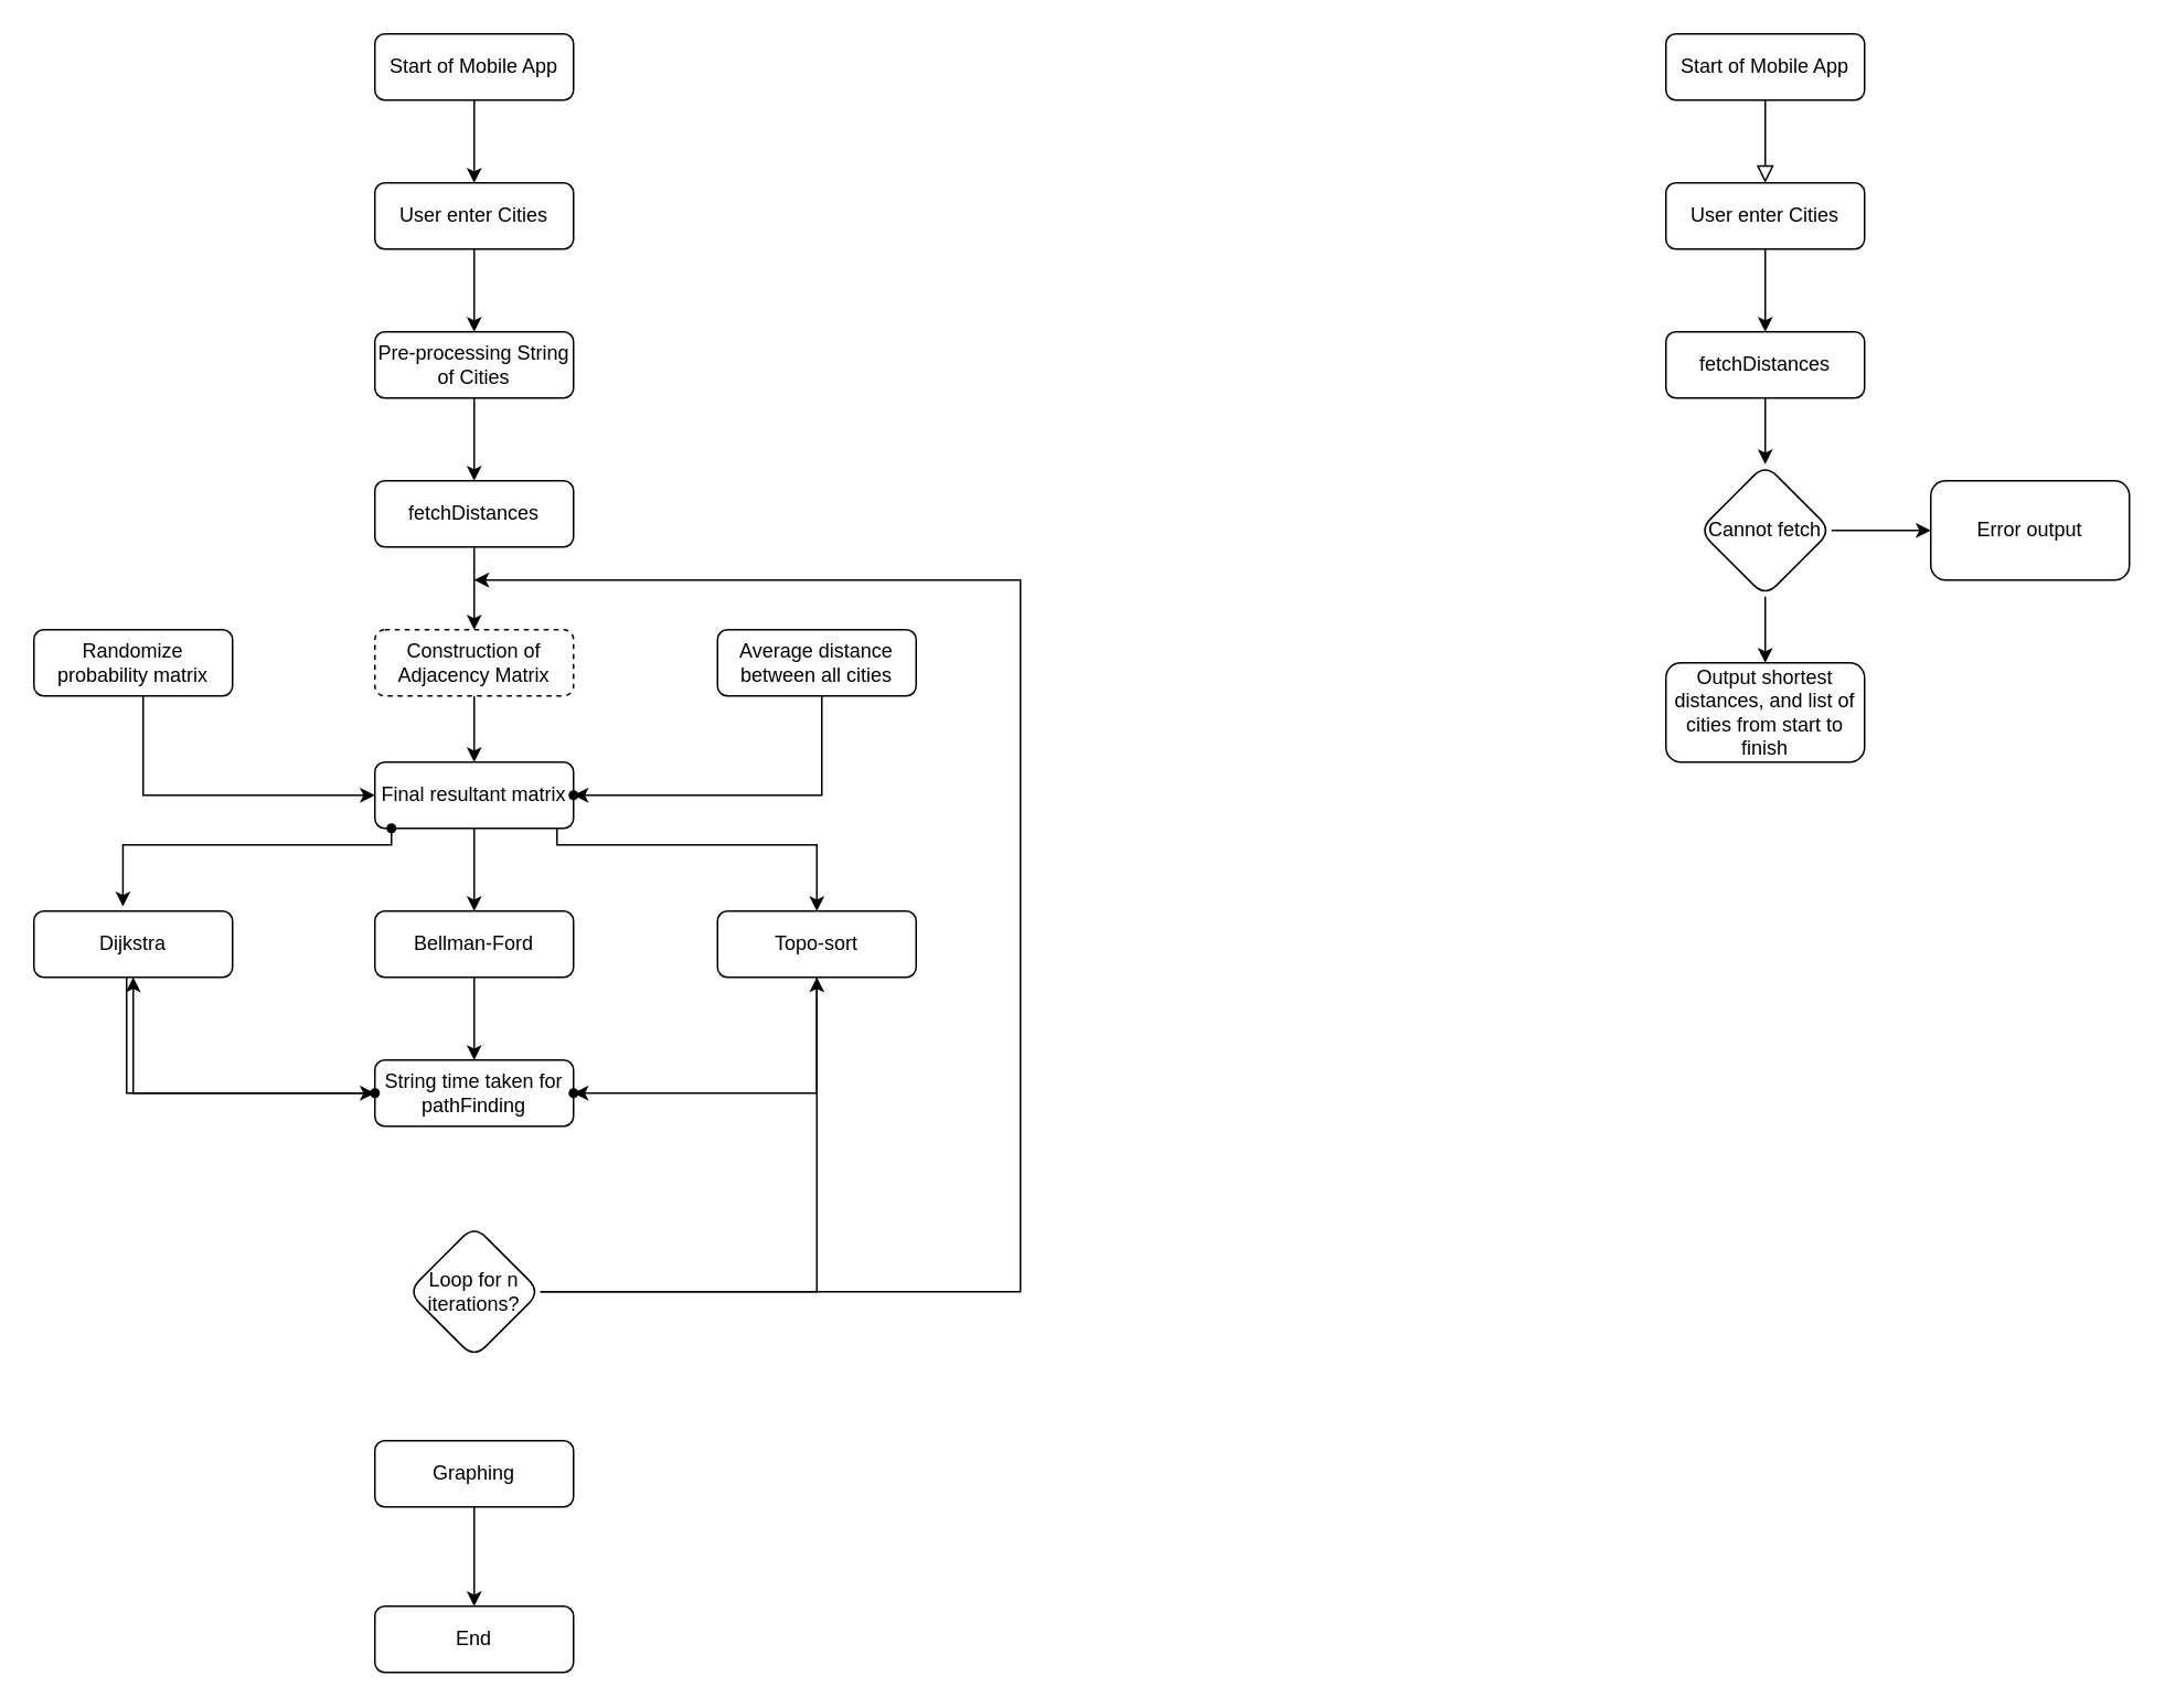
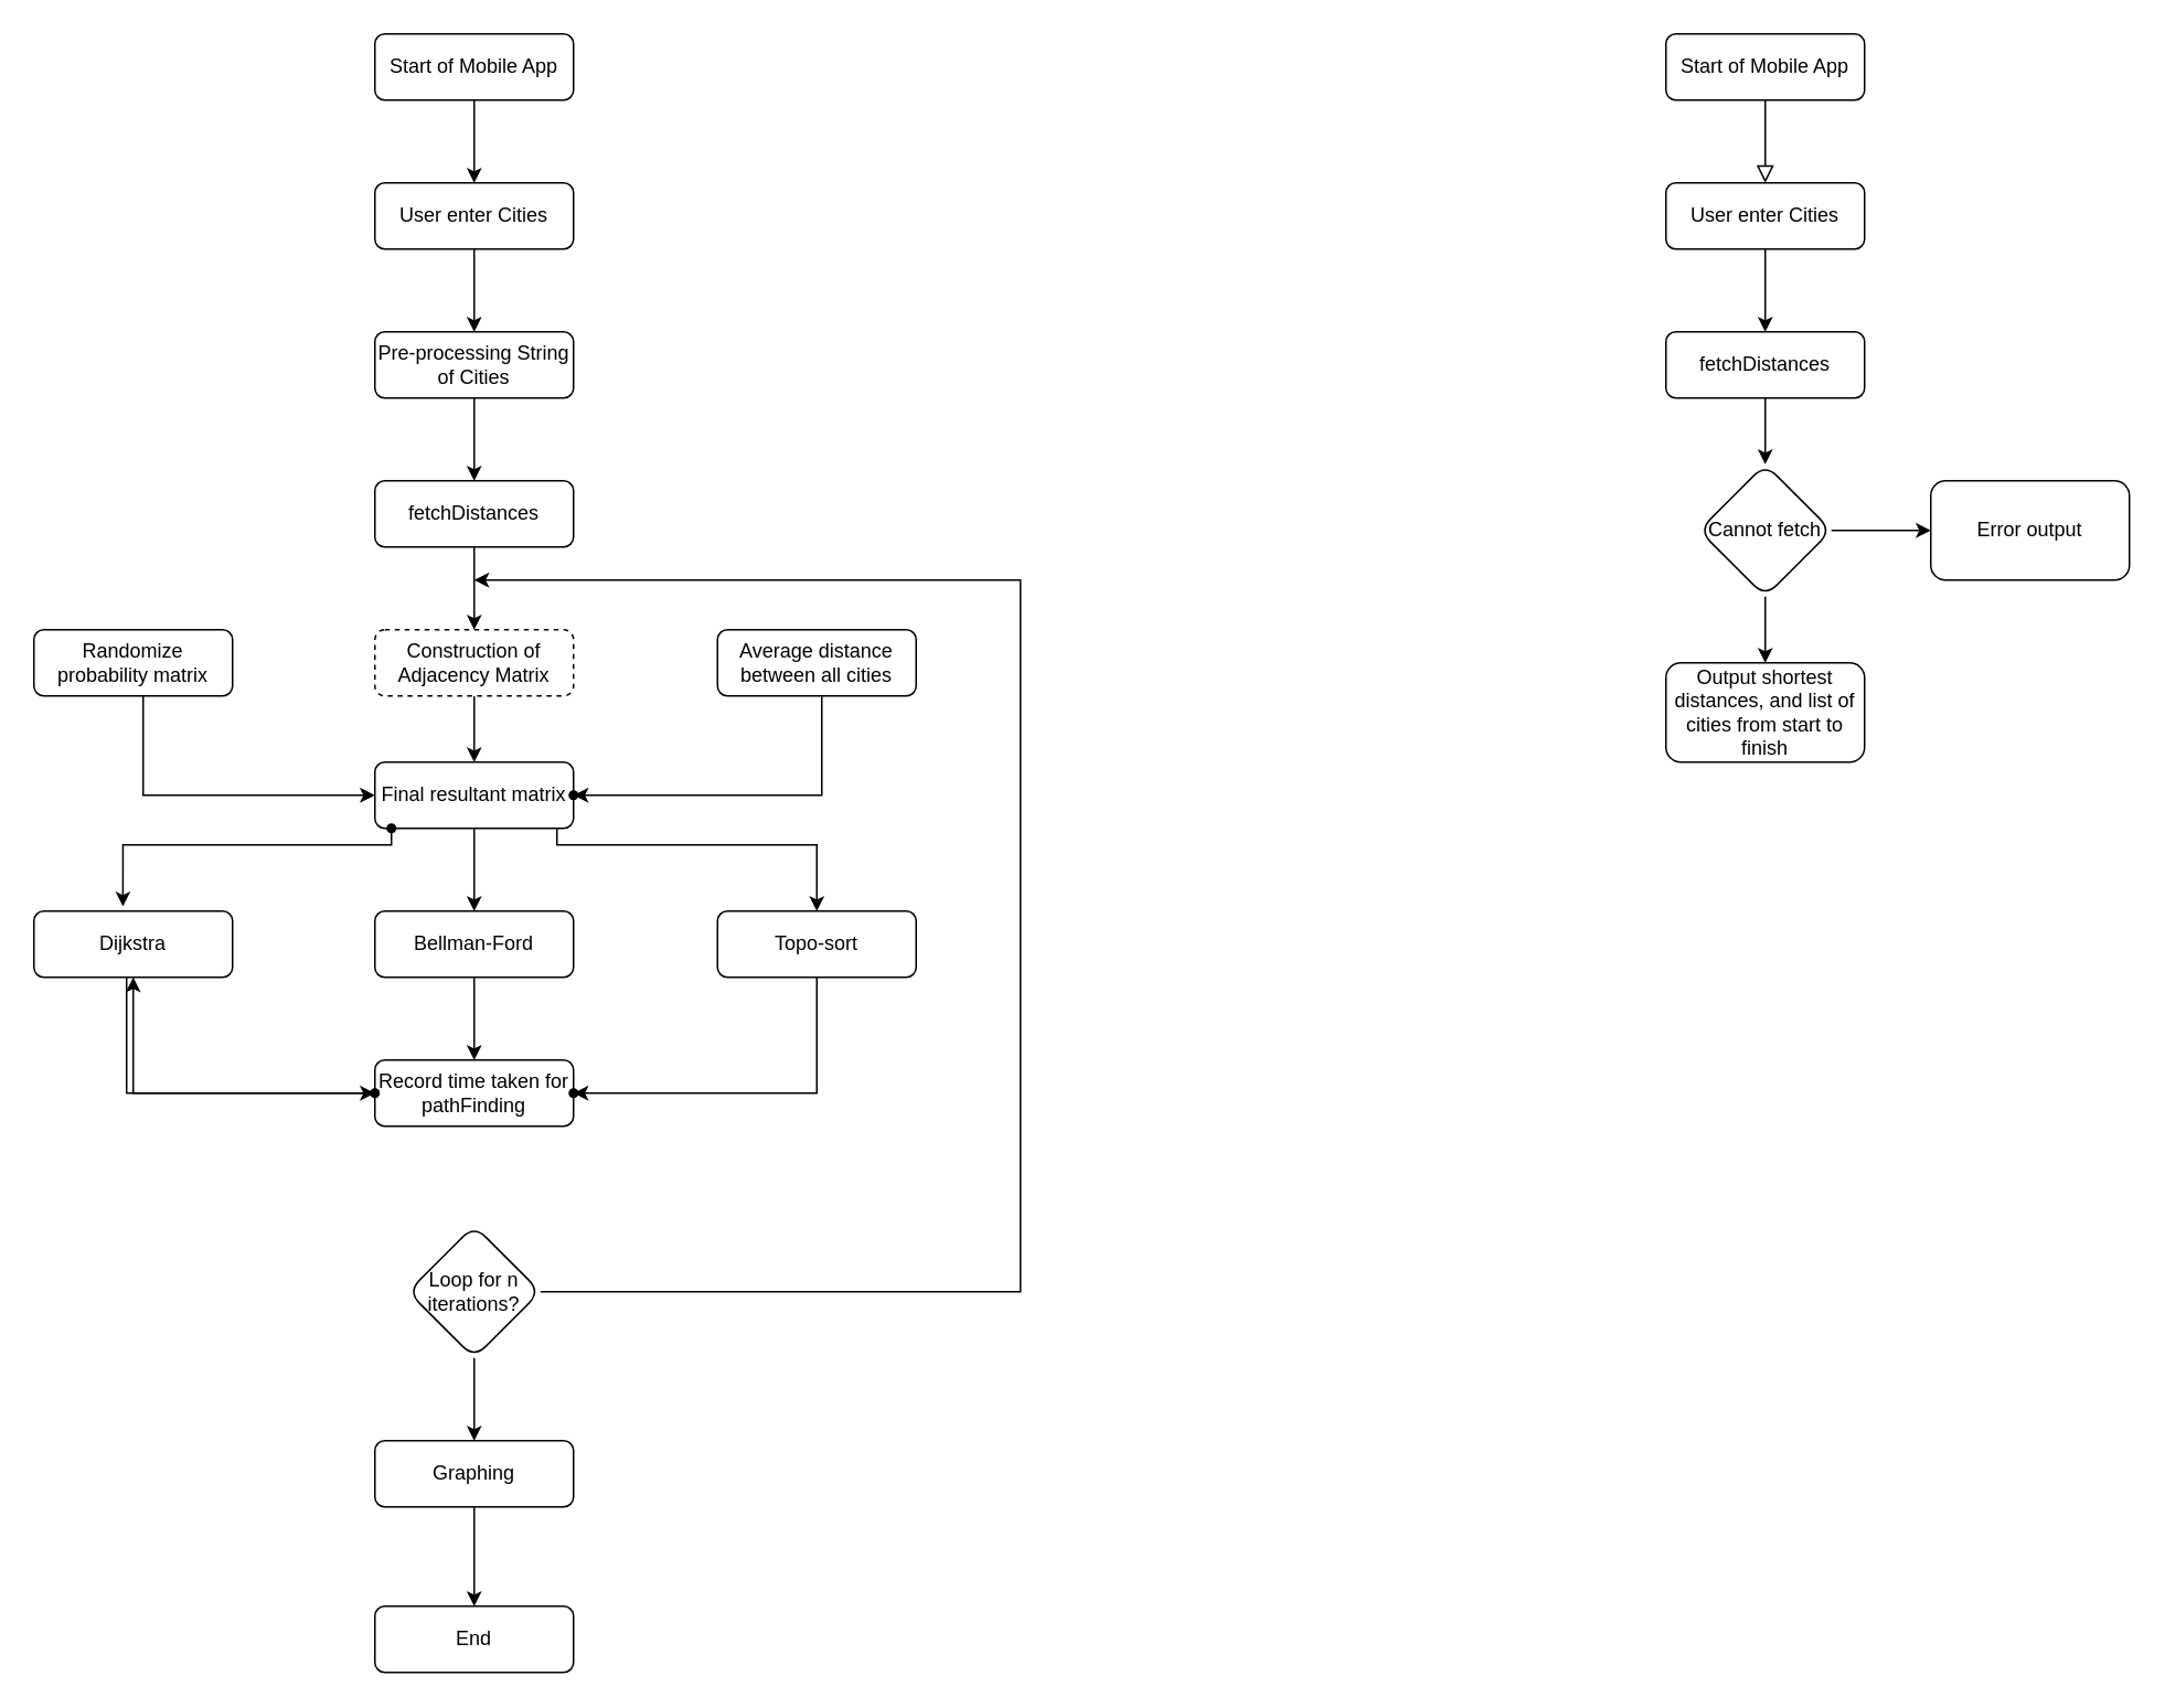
  <mxCell id="0" />
  <mxCell id="1" parent="0" />
  <mxCell id="2" value="" style="rounded=0;html=1;jettySize=auto;orthogonalLoop=1;fontSize=11;endArrow=block;endFill=0;endSize=8;strokeWidth=1;shadow=0;labelBackgroundColor=none;edgeStyle=orthogonalEdgeStyle;" parent="1" source="3" edge="1"><mxGeometry relative="1" as="geometry"><mxPoint x="1066" y="110" as="targetPoint" /></mxGeometry></mxCell>
  <mxCell id="3" value="Start of Mobile App" style="rounded=1;whiteSpace=wrap;html=1;fontSize=12;glass=0;strokeWidth=1;shadow=0;" parent="1" vertex="1"><mxGeometry x="1006" y="20" width="120" height="40" as="geometry" /></mxCell>
  <mxCell id="4" value="" style="edgeStyle=orthogonalEdgeStyle;rounded=0;orthogonalLoop=1;jettySize=auto;html=1;" edge="1" parent="1" source="5" target="7"><mxGeometry relative="1" as="geometry" /></mxCell>
  <mxCell id="5" value="User enter Cities" style="rounded=1;whiteSpace=wrap;html=1;fontSize=12;glass=0;strokeWidth=1;shadow=0;" parent="1" vertex="1"><mxGeometry x="1006" y="110" width="120" height="40" as="geometry" /></mxCell>
  <mxCell id="6" value="" style="edgeStyle=orthogonalEdgeStyle;rounded=0;orthogonalLoop=1;jettySize=auto;html=1;" edge="1" parent="1" source="7" target="10"><mxGeometry relative="1" as="geometry" /></mxCell>
  <mxCell id="7" value="fetchDistances" style="rounded=1;whiteSpace=wrap;html=1;fontSize=12;glass=0;strokeWidth=1;shadow=0;" vertex="1" parent="1"><mxGeometry x="1006" y="200" width="120" height="40" as="geometry" /></mxCell>
  <mxCell id="8" value="" style="edgeStyle=orthogonalEdgeStyle;rounded=0;orthogonalLoop=1;jettySize=auto;html=1;" edge="1" parent="1" source="10" target="11"><mxGeometry relative="1" as="geometry" /></mxCell>
  <mxCell id="9" value="" style="edgeStyle=orthogonalEdgeStyle;rounded=0;orthogonalLoop=1;jettySize=auto;html=1;" edge="1" parent="1" source="10" target="12"><mxGeometry relative="1" as="geometry" /></mxCell>
  <mxCell id="10" value="Cannot fetch" style="rhombus;whiteSpace=wrap;html=1;rounded=1;glass=0;strokeWidth=1;shadow=0;" vertex="1" parent="1"><mxGeometry x="1026" y="280" width="80" height="80" as="geometry" /></mxCell>
  <mxCell id="11" value="Error output" style="whiteSpace=wrap;html=1;rounded=1;glass=0;strokeWidth=1;shadow=0;" vertex="1" parent="1"><mxGeometry x="1166" y="290" width="120" height="60" as="geometry" /></mxCell>
  <mxCell id="12" value="Output shortest distances, and list of cities from start to finish" style="whiteSpace=wrap;html=1;rounded=1;glass=0;strokeWidth=1;shadow=0;" vertex="1" parent="1"><mxGeometry x="1006" y="400" width="120" height="60" as="geometry" /></mxCell>
  <mxCell id="13" value="" style="edgeStyle=orthogonalEdgeStyle;rounded=0;orthogonalLoop=1;jettySize=auto;html=1;" edge="1" parent="1" source="14" target="16"><mxGeometry relative="1" as="geometry" /></mxCell>
  <mxCell id="14" value="Start of Mobile App" style="rounded=1;whiteSpace=wrap;html=1;fontSize=12;glass=0;strokeWidth=1;shadow=0;" vertex="1" parent="1"><mxGeometry x="226" y="20" width="120" height="40" as="geometry" /></mxCell>
  <mxCell id="15" value="" style="edgeStyle=orthogonalEdgeStyle;rounded=0;orthogonalLoop=1;jettySize=auto;html=1;" edge="1" parent="1" source="16" target="18"><mxGeometry relative="1" as="geometry" /></mxCell>
  <mxCell id="16" value="User enter Cities" style="rounded=1;whiteSpace=wrap;html=1;fontSize=12;glass=0;strokeWidth=1;shadow=0;" vertex="1" parent="1"><mxGeometry x="226" y="110" width="120" height="40" as="geometry" /></mxCell>
  <mxCell id="17" value="" style="edgeStyle=orthogonalEdgeStyle;rounded=0;orthogonalLoop=1;jettySize=auto;html=1;" edge="1" parent="1" source="18" target="20"><mxGeometry relative="1" as="geometry" /></mxCell>
  <mxCell id="18" value="Pre-processing String of Cities" style="rounded=1;whiteSpace=wrap;html=1;fontSize=12;glass=0;strokeWidth=1;shadow=0;" vertex="1" parent="1"><mxGeometry x="226" y="200" width="120" height="40" as="geometry" /></mxCell>
  <mxCell id="19" value="" style="edgeStyle=orthogonalEdgeStyle;rounded=0;orthogonalLoop=1;jettySize=auto;html=1;" edge="1" parent="1" source="20" target="22"><mxGeometry relative="1" as="geometry" /></mxCell>
  <mxCell id="20" value="fetchDistances" style="rounded=1;whiteSpace=wrap;html=1;fontSize=12;glass=0;strokeWidth=1;shadow=0;" vertex="1" parent="1"><mxGeometry x="226" y="290" width="120" height="40" as="geometry" /></mxCell>
  <mxCell id="21" value="" style="edgeStyle=orthogonalEdgeStyle;rounded=0;orthogonalLoop=1;jettySize=auto;html=1;" edge="1" parent="1" source="22" target="24"><mxGeometry relative="1" as="geometry" /></mxCell>
  <mxCell id="22" value="Construction of Adjacency Matrix" style="rounded=1;whiteSpace=wrap;html=1;fontSize=12;glass=0;strokeWidth=1;shadow=0;dashed=1;" vertex="1" parent="1"><mxGeometry x="226" y="380" width="120" height="40" as="geometry" /></mxCell>
  <mxCell id="23" value="" style="edgeStyle=orthogonalEdgeStyle;rounded=0;orthogonalLoop=1;jettySize=auto;html=1;" edge="1" parent="1" source="24" target="33"><mxGeometry relative="1" as="geometry" /></mxCell>
  <mxCell id="24" value="Final resultant matrix" style="rounded=1;whiteSpace=wrap;html=1;fontSize=12;glass=0;strokeWidth=1;shadow=0;" vertex="1" parent="1"><mxGeometry x="226" y="460" width="120" height="40" as="geometry" /></mxCell>
  <mxCell id="25" value="" style="edgeStyle=orthogonalEdgeStyle;rounded=0;orthogonalLoop=1;jettySize=auto;html=1;entryX=0;entryY=0.5;entryDx=0;entryDy=0;" edge="1" parent="1" source="26" target="24"><mxGeometry relative="1" as="geometry"><mxPoint x="80" y="490" as="targetPoint" /><Array as="points"><mxPoint x="86" y="480" /></Array></mxGeometry></mxCell>
  <mxCell id="26" value="Randomize probability matrix" style="rounded=1;whiteSpace=wrap;html=1;fontSize=12;glass=0;strokeWidth=1;shadow=0;" vertex="1" parent="1"><mxGeometry x="20" y="380" width="120" height="40" as="geometry" /></mxCell>
  <mxCell id="27" value="" style="edgeStyle=orthogonalEdgeStyle;rounded=0;orthogonalLoop=1;jettySize=auto;html=1;" edge="1" parent="1" source="28" target="29"><mxGeometry relative="1" as="geometry"><Array as="points"><mxPoint x="496" y="480" /><mxPoint x="346" y="480" /></Array></mxGeometry></mxCell>
  <mxCell id="28" value="Average distance between all cities" style="rounded=1;whiteSpace=wrap;html=1;fontSize=12;glass=0;strokeWidth=1;shadow=0;" vertex="1" parent="1"><mxGeometry x="433" y="380" width="120" height="40" as="geometry" /></mxCell>
  <mxCell id="29" value="" style="shape=waypoint;sketch=0;size=6;pointerEvents=1;points=[];fillColor=default;resizable=0;rotatable=0;perimeter=centerPerimeter;snapToPoint=1;rounded=1;glass=0;strokeWidth=1;shadow=0;" vertex="1" parent="1"><mxGeometry x="336" y="470" width="20" height="20" as="geometry" /></mxCell>
  <mxCell id="30" value="" style="edgeStyle=orthogonalEdgeStyle;rounded=0;orthogonalLoop=1;jettySize=auto;html=1;" edge="1" parent="1" source="31" target="41"><mxGeometry relative="1" as="geometry"><Array as="points"><mxPoint x="76" y="660" /></Array></mxGeometry></mxCell>
  <mxCell id="31" value="Dijkstra" style="rounded=1;whiteSpace=wrap;html=1;fontSize=12;glass=0;strokeWidth=1;shadow=0;" vertex="1" parent="1"><mxGeometry x="20" y="550" width="120" height="40" as="geometry" /></mxCell>
  <mxCell id="32" value="" style="edgeStyle=orthogonalEdgeStyle;rounded=0;orthogonalLoop=1;jettySize=auto;html=1;" edge="1" parent="1" source="33" target="40"><mxGeometry relative="1" as="geometry" /></mxCell>
  <mxCell id="33" value="Bellman-Ford" style="rounded=1;whiteSpace=wrap;html=1;fontSize=12;glass=0;strokeWidth=1;shadow=0;" vertex="1" parent="1"><mxGeometry x="226" y="550" width="120" height="40" as="geometry" /></mxCell>
  <mxCell id="34" value="" style="edgeStyle=orthogonalEdgeStyle;rounded=0;orthogonalLoop=1;jettySize=auto;html=1;" edge="1" parent="1" source="35" target="42"><mxGeometry relative="1" as="geometry"><Array as="points"><mxPoint x="493" y="660" /></Array></mxGeometry></mxCell>
  <mxCell id="35" value="Topo-sort" style="rounded=1;whiteSpace=wrap;html=1;fontSize=12;glass=0;strokeWidth=1;shadow=0;" vertex="1" parent="1"><mxGeometry x="433" y="550" width="120" height="40" as="geometry" /></mxCell>
  <mxCell id="36" value="" style="shape=waypoint;sketch=0;size=6;pointerEvents=1;points=[];fillColor=default;resizable=0;rotatable=0;perimeter=centerPerimeter;snapToPoint=1;rounded=1;glass=0;strokeWidth=1;shadow=0;" vertex="1" parent="1"><mxGeometry x="226" y="490" width="20" height="20" as="geometry" /></mxCell>
  <mxCell id="37" value="" style="edgeStyle=orthogonalEdgeStyle;rounded=0;orthogonalLoop=1;jettySize=auto;html=1;exitX=1.115;exitY=0.62;exitDx=0;exitDy=0;exitPerimeter=0;entryX=0.448;entryY=-0.069;entryDx=0;entryDy=0;entryPerimeter=0;" edge="1" parent="1" source="36" target="31"><mxGeometry relative="1" as="geometry"><mxPoint x="296" y="510" as="sourcePoint" /><mxPoint x="296" y="560" as="targetPoint" /><Array as="points"><mxPoint x="236" y="510" /><mxPoint x="74" y="510" /></Array></mxGeometry></mxCell>
  <mxCell id="38" value="" style="edgeStyle=orthogonalEdgeStyle;rounded=0;orthogonalLoop=1;jettySize=auto;html=1;entryX=0.5;entryY=0;entryDx=0;entryDy=0;" edge="1" parent="1" target="35"><mxGeometry relative="1" as="geometry"><mxPoint x="336" y="500" as="sourcePoint" /><mxPoint x="336" y="550" as="targetPoint" /><Array as="points"><mxPoint x="336" y="510" /><mxPoint x="493" y="510" /></Array></mxGeometry></mxCell>
  <mxCell id="39" value="" style="edgeStyle=orthogonalEdgeStyle;rounded=0;orthogonalLoop=1;jettySize=auto;html=1;" edge="1" parent="1" source="40" target="31"><mxGeometry relative="1" as="geometry" /></mxCell>
- <mxCell id="40" value="String time taken for pathFinding" style="rounded=1;whiteSpace=wrap;html=1;fontSize=12;glass=0;strokeWidth=1;shadow=0;" vertex="1" parent="1"><mxGeometry x="226" y="640" width="120" height="40" as="geometry" /></mxCell>
+ <mxCell id="40" value="Record time taken for pathFinding" style="rounded=1;whiteSpace=wrap;html=1;fontSize=12;glass=0;strokeWidth=1;shadow=0;" vertex="1" parent="1"><mxGeometry x="226" y="640" width="120" height="40" as="geometry" /></mxCell>
  <mxCell id="41" value="" style="shape=waypoint;sketch=0;size=6;pointerEvents=1;points=[];fillColor=default;resizable=0;rotatable=0;perimeter=centerPerimeter;snapToPoint=1;rounded=1;glass=0;strokeWidth=1;shadow=0;" vertex="1" parent="1"><mxGeometry x="216" y="650" width="20" height="20" as="geometry" /></mxCell>
  <mxCell id="42" value="" style="shape=waypoint;sketch=0;size=6;pointerEvents=1;points=[];fillColor=default;resizable=0;rotatable=0;perimeter=centerPerimeter;snapToPoint=1;rounded=1;glass=0;strokeWidth=1;shadow=0;" vertex="1" parent="1"><mxGeometry x="336" y="650" width="20" height="20" as="geometry" /></mxCell>
  <mxCell id="43" value="" style="edgeStyle=orthogonalEdgeStyle;rounded=0;orthogonalLoop=1;jettySize=auto;html=1;" edge="1" parent="1" source="45"><mxGeometry relative="1" as="geometry"><mxPoint x="286" y="350" as="targetPoint" /><Array as="points"><mxPoint x="616" y="780" /><mxPoint x="616" y="350" /><mxPoint x="286" y="350" /></Array></mxGeometry></mxCell>
- <mxCell id="44" value="" style="edgeStyle=orthogonalEdgeStyle;rounded=0;orthogonalLoop=1;jettySize=auto;html=1;" edge="1" parent="1" source="45" target="35"><mxGeometry relative="1" as="geometry" /></mxCell>
+ <mxCell id="44" value="" style="edgeStyle=orthogonalEdgeStyle;rounded=0;orthogonalLoop=1;jettySize=auto;html=1;" edge="1" parent="1" source="45" target="47"><mxGeometry relative="1" as="geometry" /></mxCell>
  <mxCell id="45" value="Loop for n iterations?" style="rhombus;whiteSpace=wrap;html=1;rounded=1;glass=0;strokeWidth=1;shadow=0;" vertex="1" parent="1"><mxGeometry x="246" y="740" width="80" height="80" as="geometry" /></mxCell>
  <mxCell id="46" value="" style="edgeStyle=orthogonalEdgeStyle;rounded=0;orthogonalLoop=1;jettySize=auto;html=1;" edge="1" parent="1" source="47" target="48"><mxGeometry relative="1" as="geometry" /></mxCell>
  <mxCell id="47" value="Graphing" style="rounded=1;whiteSpace=wrap;html=1;fontSize=12;glass=0;strokeWidth=1;shadow=0;" vertex="1" parent="1"><mxGeometry x="226" y="870" width="120" height="40" as="geometry" /></mxCell>
  <mxCell id="48" value="End" style="rounded=1;whiteSpace=wrap;html=1;fontSize=12;glass=0;strokeWidth=1;shadow=0;" vertex="1" parent="1"><mxGeometry x="226" y="970" width="120" height="40" as="geometry" /></mxCell>
